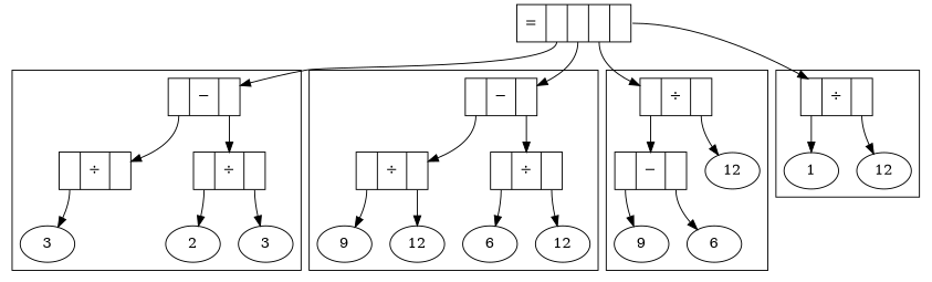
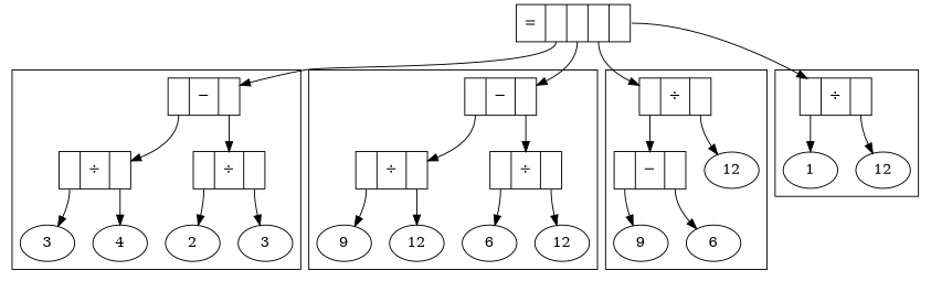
  strict digraph {
    edge [tailport=0]
    n1 [label=3]
    n2 [label=3]
+   n3 [label=4]
    n4 [label=2]
    n5 [label="<0>|&divide;|<1>" shape=record]
    n6 [label="<0>|&divide;|<1>" shape=record]
    n7 [label="<0>|&minus;|<1>" shape=record]
    n8 [label=12]
    n9 [label=12]
    n10 [label=9]
    n11 [label=6]
    n12 [label="<0>|&divide;|<1>" shape=record]
    n13 [label="<0>|&divide;|<1>" shape=record]
    n14 [label="<0>|&minus;|<1>" shape=record]
    n15 [label=12]
    n16 [label=9]
    n17 [label=6]
    n18 [label="<0>|&divide;|<1>" shape=record]
    n19 [label="<0>|&minus;|<1>" shape=record]
    n20 [label=12]
    n21 [label=1]
    n22 [label="<0>|&divide;|<1>" shape=record]
    n23 [label="=|<0>|<1>|<2>|<3>" shape=record]
    subgraph cluster_1 {
      n1
      n2
+     n3
      n4
      n5
      n6
      n7
    }
    subgraph cluster_2 {
      n8
      n9
      n10
      n11
      n12
      n13
      n14
    }
    subgraph cluster_3 {
      n15
      n16
      n17
      n18
      n19
    }
    subgraph cluster_4 {
      n20
      n21
      n22
    }
    n5 -> n1
+   n5 -> n3 [tailport=1]
    n6 -> n2 [tailport=1]
    n6 -> n4
    n7 -> n5
    n7 -> n6 [tailport=1]
    n12 -> n8 [tailport=1]
    n12 -> n10
    n13 -> n9 [tailport=1]
    n13 -> n11
    n14 -> n12
    n14 -> n13 [tailport=1]
    n18 -> n15 [tailport=1]
    n18 -> n19
    n19 -> n16
    n19 -> n17 [tailport=1]
    n22 -> n20 [tailport=1]
    n22 -> n21
    n23 -> n7
    n23 -> n14 [tailport=1]
    n23 -> n18 [tailport=2]
    n23 -> n22 [tailport=3]
  }
